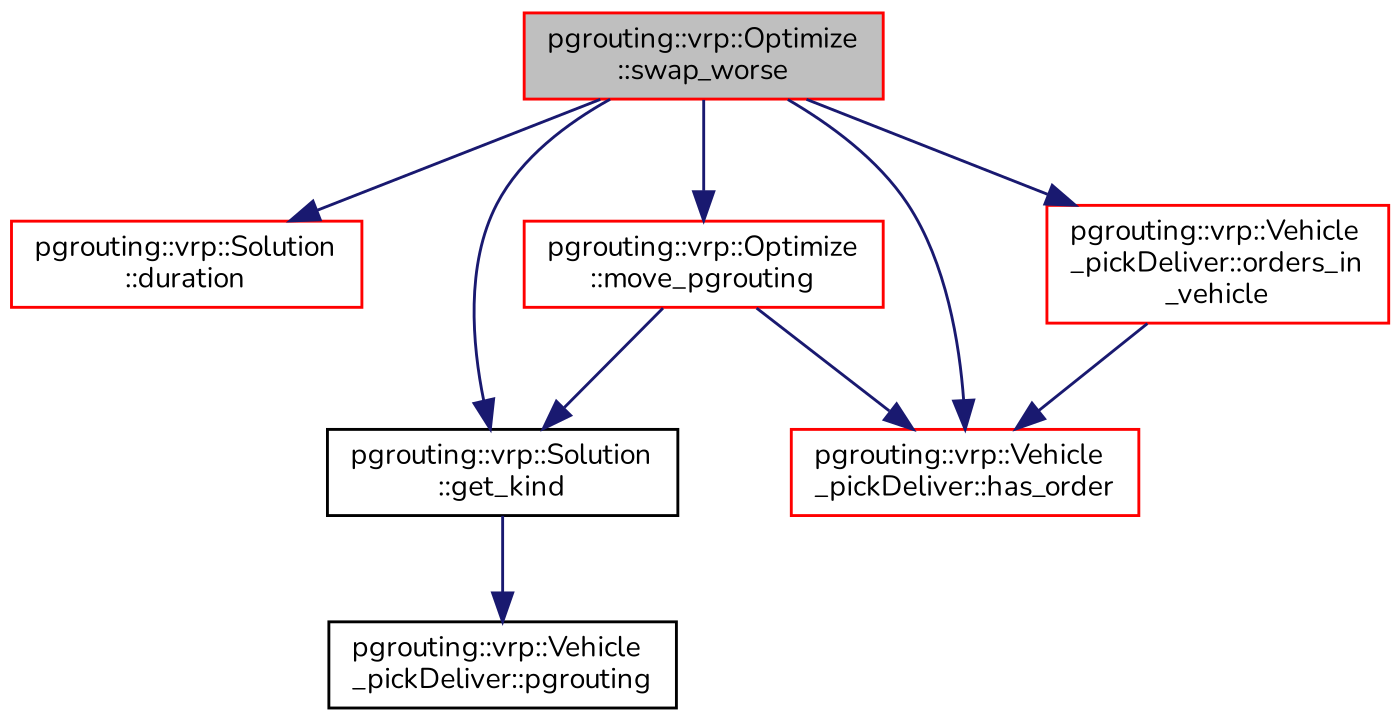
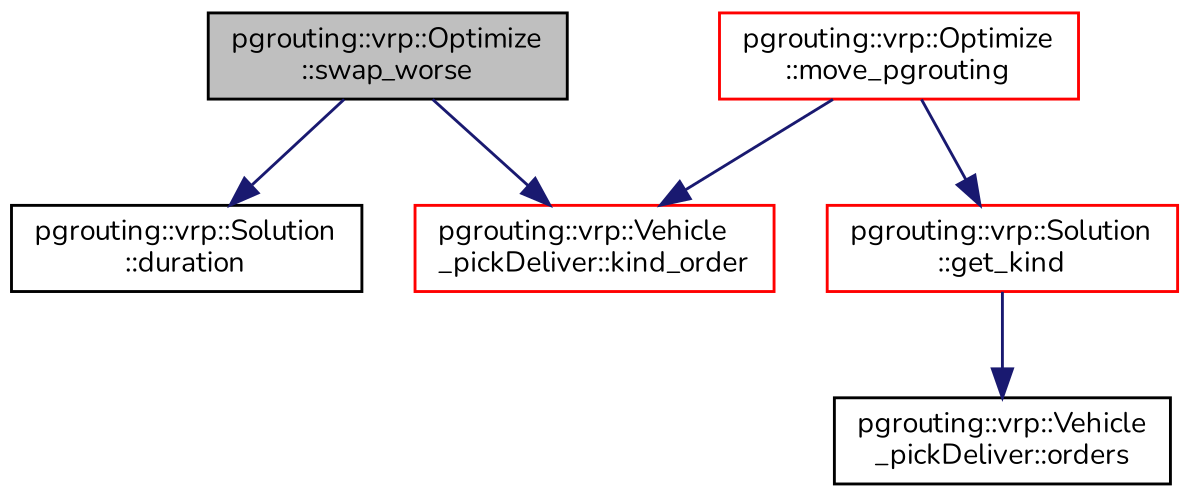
  digraph {
    fontname=Nunito
    rankdir=TB
    node [color=red fillcolor=white fontname=Nunito fontsize=10 shape=record style=filled]
    edge [color=midnightblue fontname=Nunito fontsize=10 labelfontname=Helvetica labelfontsize=10 style=solid]
-   n1 [fillcolor=grey75 fontcolor=black height=0.2 label="pgrouting::vrp::Optimize\l::swap_worse" width=0.4]
-   n2 [height=0.2 label="pgrouting::vrp::Solution\l::duration" width=0.4]
-   n3 [color=black height=0.2 label="pgrouting::vrp::Solution\l::get_kind" width=0.4]
-   n4 [height=0.2 label="pgrouting::vrp::Vehicle\l_pickDeliver::has_order" width=0.4]
+   n1 [color=black fillcolor=grey75 fontcolor=black height=0.2 label="pgrouting::vrp::Optimize\l::swap_worse" width=0.4]
+   n2 [color=black height=0.2 label="pgrouting::vrp::Solution\l::duration" width=0.4]
+   n3 [height=0.2 label="pgrouting::vrp::Solution\l::get_kind" width=0.4]
+   n4 [height=0.2 label="pgrouting::vrp::Vehicle\l_pickDeliver::kind_order" width=0.4]
    n5 [height=0.2 label="pgrouting::vrp::Optimize\l::move_pgrouting" width=0.4]
-   n6 [height=0.2 label="pgrouting::vrp::Vehicle\l_pickDeliver::orders_in\l_vehicle" width=0.4]
-   n7 [color=black height=0.2 label="pgrouting::vrp::Vehicle\l_pickDeliver::pgrouting" width=0.4]
+   n7 [color=black height=0.2 label="pgrouting::vrp::Vehicle\l_pickDeliver::orders" width=0.4]
    n1 -> n2
-   n1 -> n3
    n1 -> n4
-   n1 -> n5
-   n1 -> n6
    n3 -> n7
    n5 -> n3
    n5 -> n4
-   n6 -> n4
  }
